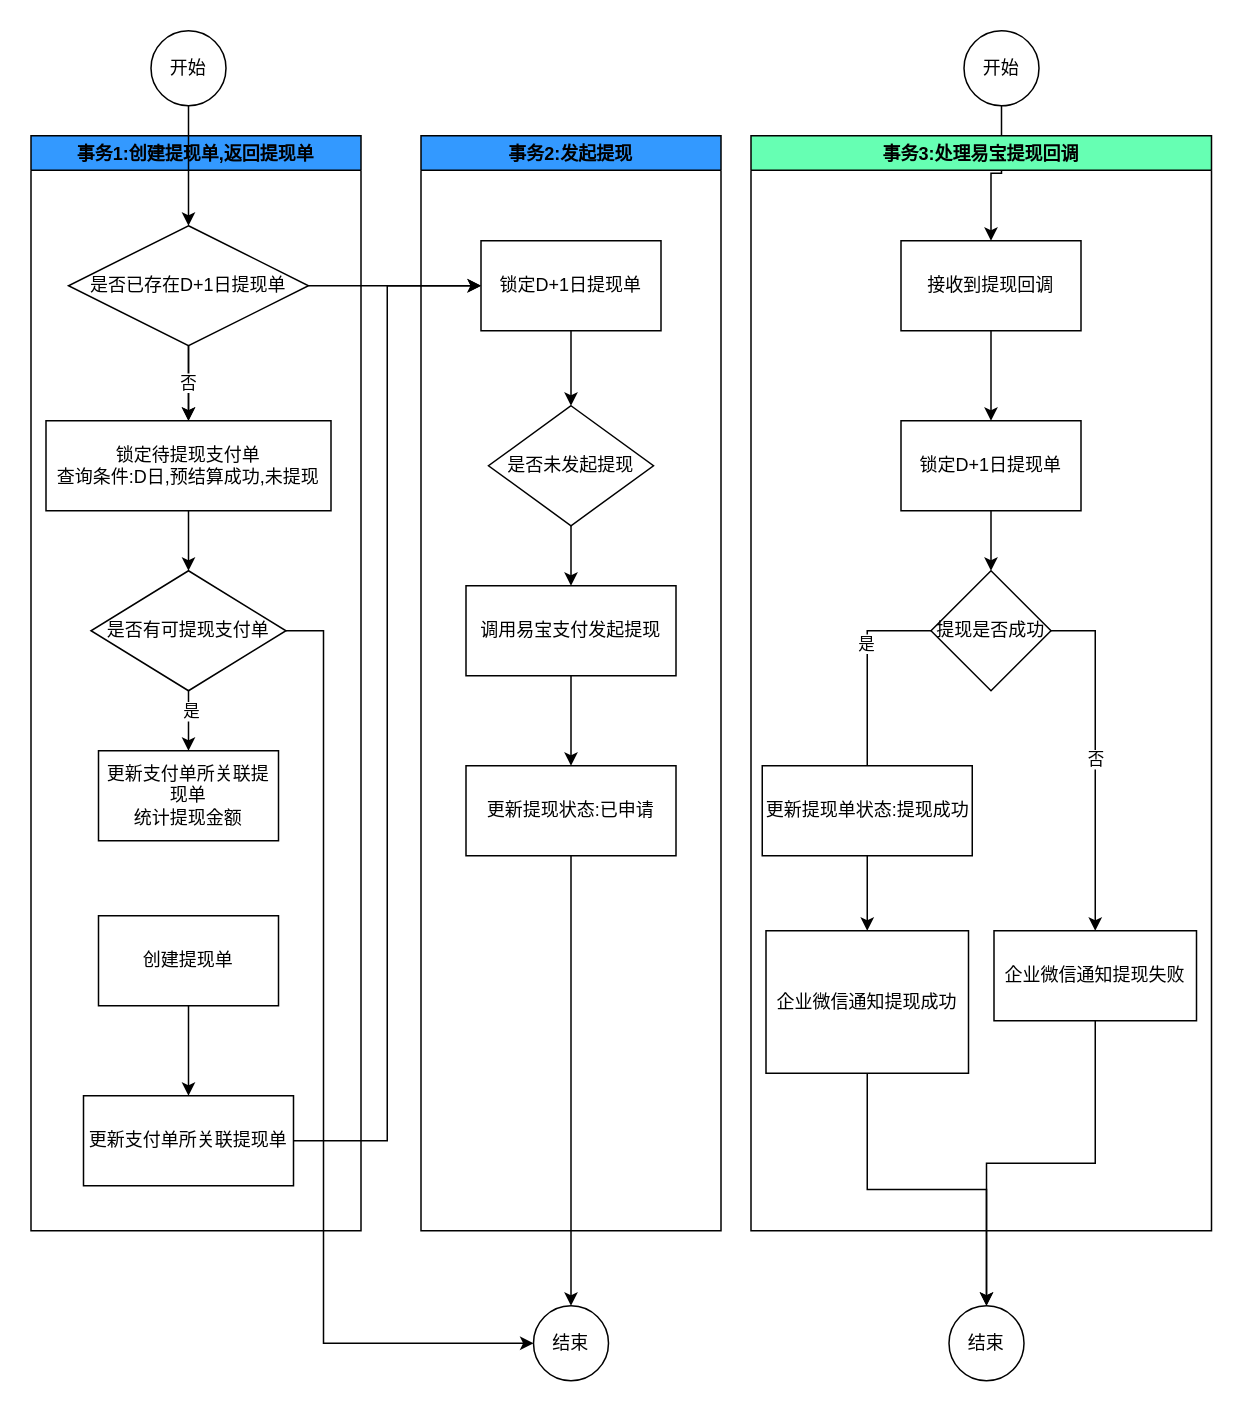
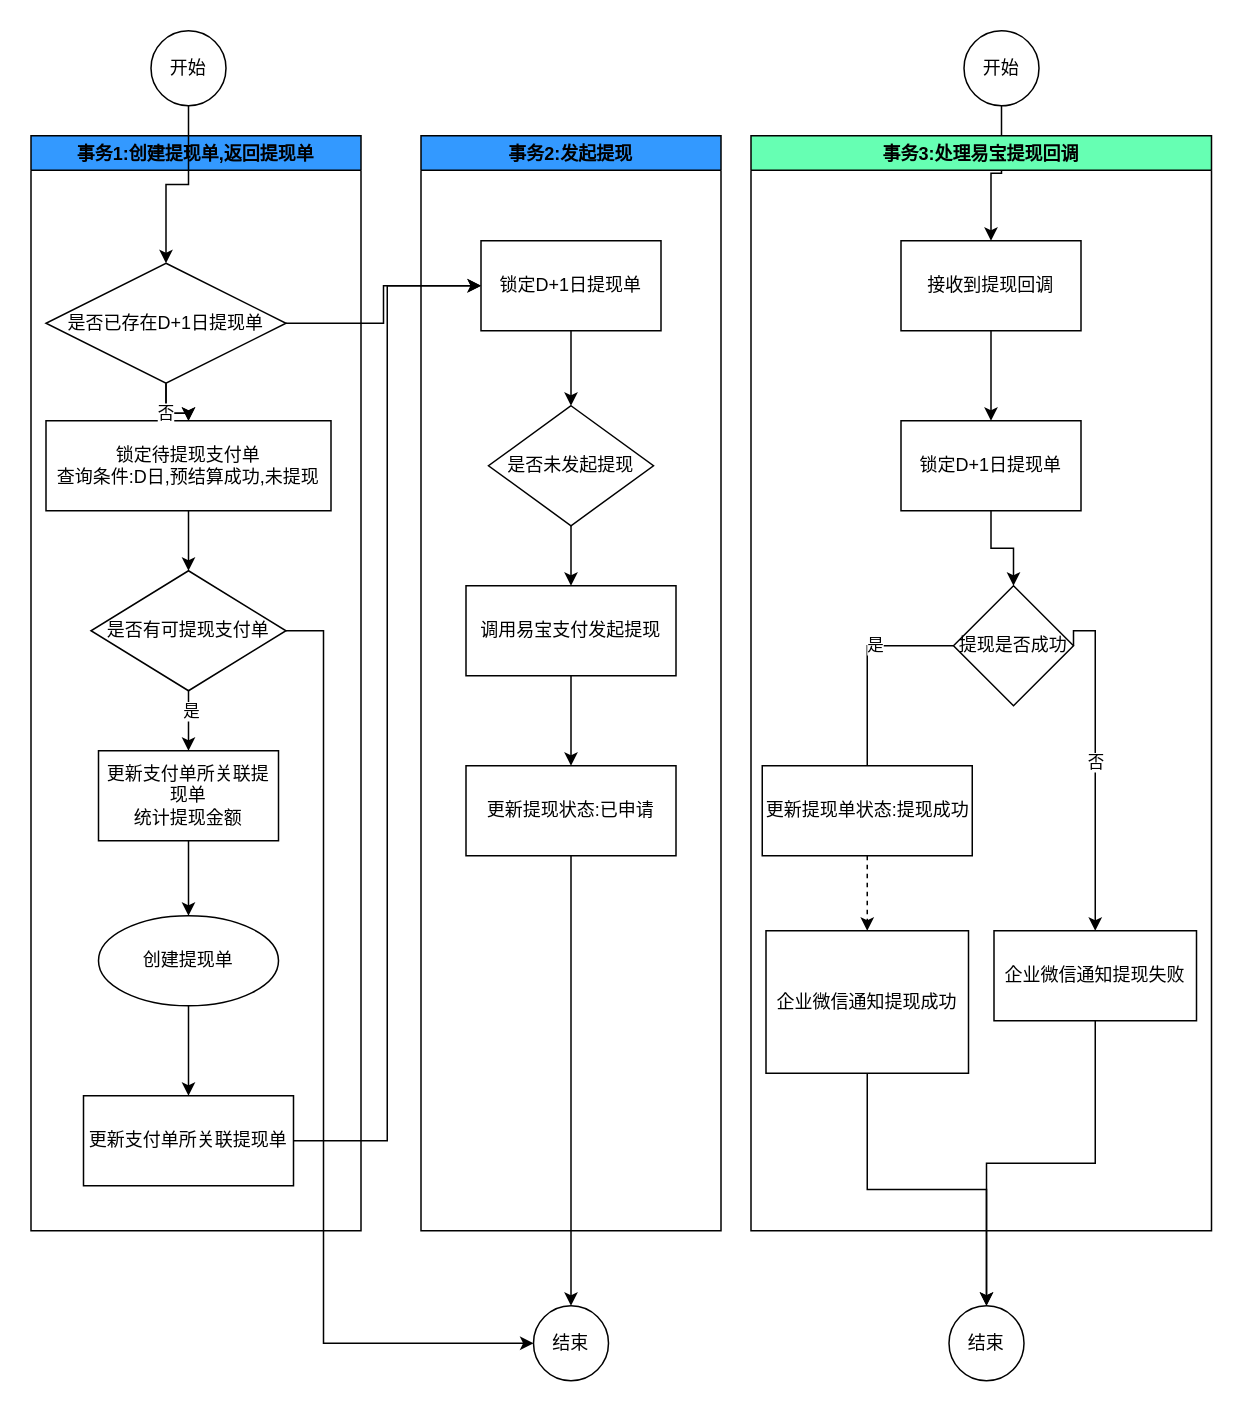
  <mxCell id="0" />
  <mxCell id="1" parent="0" />
  <mxCell id="2" style="edgeStyle=orthogonalEdgeStyle;rounded=0;orthogonalLoop=1;jettySize=auto;html=1;entryX=0;entryY=0.5;entryDx=0;entryDy=0;" edge="1" parent="1" source="18" target="28"><mxGeometry relative="1" as="geometry"><Array as="points"><mxPoint x="215" y="420" /><mxPoint x="215" y="895" /></Array></mxGeometry></mxCell>
  <mxCell id="3" style="edgeStyle=orthogonalEdgeStyle;rounded=0;orthogonalLoop=1;jettySize=auto;html=1;" edge="1" parent="1" source="22" target="5"><mxGeometry relative="1" as="geometry" /></mxCell>
  <mxCell id="4" style="edgeStyle=orthogonalEdgeStyle;rounded=0;orthogonalLoop=1;jettySize=auto;html=1;entryX=0.5;entryY=0;entryDx=0;entryDy=0;" edge="1" parent="1" source="5" target="7"><mxGeometry relative="1" as="geometry" /></mxCell>
  <mxCell id="5" value="锁定D+1日提现单" style="rounded=0;whiteSpace=wrap;html=1;" vertex="1" parent="1"><mxGeometry x="320" y="160" width="120" height="60" as="geometry" /></mxCell>
  <mxCell id="6" style="edgeStyle=orthogonalEdgeStyle;rounded=0;orthogonalLoop=1;jettySize=auto;html=1;exitX=0.5;exitY=1;exitDx=0;exitDy=0;" edge="1" parent="1" source="7" target="9"><mxGeometry relative="1" as="geometry" /></mxCell>
  <mxCell id="7" value="是否未发起提现" style="rhombus;whiteSpace=wrap;html=1;" vertex="1" parent="1"><mxGeometry x="325" y="270" width="110" height="80" as="geometry" /></mxCell>
  <mxCell id="8" style="edgeStyle=orthogonalEdgeStyle;rounded=0;orthogonalLoop=1;jettySize=auto;html=1;exitX=0.5;exitY=1;exitDx=0;exitDy=0;entryX=0.5;entryY=0;entryDx=0;entryDy=0;" edge="1" parent="1" source="9" target="11"><mxGeometry relative="1" as="geometry" /></mxCell>
  <mxCell id="9" value="调用易宝支付发起提现" style="rounded=0;whiteSpace=wrap;html=1;" vertex="1" parent="1"><mxGeometry x="310" y="390" width="140" height="60" as="geometry" /></mxCell>
  <mxCell id="10" style="edgeStyle=orthogonalEdgeStyle;rounded=0;orthogonalLoop=1;jettySize=auto;html=1;entryX=0.5;entryY=0;entryDx=0;entryDy=0;" edge="1" parent="1" source="11" target="28"><mxGeometry relative="1" as="geometry" /></mxCell>
  <mxCell id="11" value="更新提现状态:已申请" style="rounded=0;whiteSpace=wrap;html=1;" vertex="1" parent="1"><mxGeometry x="310" y="510" width="140" height="60" as="geometry" /></mxCell>
  <mxCell id="12" value="事务1:创建提现单,返回提现单" style="swimlane;fillColor=#3399FF;" vertex="1" parent="1"><mxGeometry x="20" y="90" width="220" height="730" as="geometry" /></mxCell>
  <mxCell id="13" value="开始" style="ellipse;whiteSpace=wrap;html=1;aspect=fixed;" vertex="1" parent="12"><mxGeometry x="80" y="-70" width="50" height="50" as="geometry" /></mxCell>
  <mxCell id="14" value="锁定待提现支付单&lt;br&gt;查询条件:D日,预结算成功,未提现" style="rounded=0;whiteSpace=wrap;html=1;" vertex="1" parent="12"><mxGeometry x="10" y="190" width="190" height="60" as="geometry" /></mxCell>
  <mxCell id="15" value="更新支付单所关联提现单&lt;br&gt;统计提现金额" style="rounded=0;whiteSpace=wrap;html=1;" vertex="1" parent="12"><mxGeometry x="45" y="410" width="120" height="60" as="geometry" /></mxCell>
  <mxCell id="16" style="edgeStyle=orthogonalEdgeStyle;rounded=0;orthogonalLoop=1;jettySize=auto;html=1;entryX=0.5;entryY=0;entryDx=0;entryDy=0;" edge="1" parent="12" source="18" target="15"><mxGeometry relative="1" as="geometry" /></mxCell>
  <mxCell id="17" value="是" style="edgeLabel;html=1;align=center;verticalAlign=middle;resizable=0;points=[];" vertex="1" connectable="0" parent="16"><mxGeometry x="-0.353" y="1" relative="1" as="geometry"><mxPoint as="offset" /></mxGeometry></mxCell>
  <mxCell id="18" value="是否有可提现支付单" style="rhombus;whiteSpace=wrap;html=1;" vertex="1" parent="12"><mxGeometry x="40" y="290" width="130" height="80" as="geometry" /></mxCell>
  <mxCell id="19" style="edgeStyle=orthogonalEdgeStyle;rounded=0;orthogonalLoop=1;jettySize=auto;html=1;exitX=0.5;exitY=1;exitDx=0;exitDy=0;" edge="1" parent="12" source="14" target="18"><mxGeometry relative="1" as="geometry" /></mxCell>
  <mxCell id="20" style="edgeStyle=orthogonalEdgeStyle;rounded=0;orthogonalLoop=1;jettySize=auto;html=1;exitX=0.5;exitY=1;exitDx=0;exitDy=0;" edge="1" parent="12" source="22" target="14"><mxGeometry relative="1" as="geometry" /></mxCell>
  <mxCell id="21" value="否" style="edgeStyle=orthogonalEdgeStyle;rounded=0;orthogonalLoop=1;jettySize=auto;html=1;" edge="1" parent="12" source="22" target="14"><mxGeometry relative="1" as="geometry" /></mxCell>
- <mxCell id="22" value="是否已存在D+1日提现单" style="rhombus;whiteSpace=wrap;html=1;" vertex="1" parent="12"><mxGeometry x="25" y="60" width="160" height="80" as="geometry" /></mxCell>
+ <mxCell id="22" value="是否已存在D+1日提现单" style="rhombus;whiteSpace=wrap;html=1;" vertex="1" parent="12"><mxGeometry x="10" y="85" width="160" height="80" as="geometry" /></mxCell>
  <mxCell id="23" style="edgeStyle=orthogonalEdgeStyle;rounded=0;orthogonalLoop=1;jettySize=auto;html=1;entryX=0.5;entryY=0;entryDx=0;entryDy=0;" edge="1" parent="12" source="13" target="22"><mxGeometry relative="1" as="geometry" /></mxCell>
- <mxCell id="24" value="创建提现单" style="rounded=0;whiteSpace=wrap;html=1;" vertex="1" parent="12"><mxGeometry x="45" y="520" width="120" height="60" as="geometry" /></mxCell>
+ <mxCell id="24" value="创建提现单" style="ellipse;whiteSpace=wrap;html=1;" vertex="1" parent="12"><mxGeometry x="45" y="520" width="120" height="60" as="geometry" /></mxCell>
+ <mxCell id="25" style="edgeStyle=orthogonalEdgeStyle;rounded=0;orthogonalLoop=1;jettySize=auto;html=1;exitX=0.5;exitY=1;exitDx=0;exitDy=0;" edge="1" parent="12" source="15" target="24"><mxGeometry relative="1" as="geometry" /></mxCell>
  <mxCell id="26" value="更新支付单所关联提现单" style="rounded=0;whiteSpace=wrap;html=1;" vertex="1" parent="12"><mxGeometry x="35" y="640" width="140" height="60" as="geometry" /></mxCell>
  <mxCell id="27" style="edgeStyle=orthogonalEdgeStyle;rounded=0;orthogonalLoop=1;jettySize=auto;html=1;entryX=0.5;entryY=0;entryDx=0;entryDy=0;" edge="1" parent="12" source="24" target="26"><mxGeometry relative="1" as="geometry" /></mxCell>
  <mxCell id="28" value="结束" style="ellipse;whiteSpace=wrap;html=1;aspect=fixed;" vertex="1" parent="1"><mxGeometry x="355" y="870" width="50" height="50" as="geometry" /></mxCell>
  <mxCell id="29" value="事务2:发起提现" style="swimlane;fillColor=#3399FF;" vertex="1" parent="1"><mxGeometry x="280" y="90" width="200" height="730" as="geometry" /></mxCell>
  <mxCell id="30" style="edgeStyle=orthogonalEdgeStyle;rounded=0;orthogonalLoop=1;jettySize=auto;html=1;entryX=0.5;entryY=0;entryDx=0;entryDy=0;" edge="1" parent="1" source="31" target="36"><mxGeometry relative="1" as="geometry" /></mxCell>
  <mxCell id="31" value="开始" style="ellipse;whiteSpace=wrap;html=1;aspect=fixed;" vertex="1" parent="1"><mxGeometry x="642" y="20" width="50" height="50" as="geometry" /></mxCell>
  <mxCell id="32" value="事务3:处理易宝提现回调" style="swimlane;fillColor=#66FFB3;" vertex="1" parent="1"><mxGeometry x="500" y="90" width="307" height="730" as="geometry" /></mxCell>
  <mxCell id="33" style="edgeStyle=orthogonalEdgeStyle;rounded=0;orthogonalLoop=1;jettySize=auto;html=1;exitX=0.5;exitY=1;exitDx=0;exitDy=0;entryX=0.5;entryY=0;entryDx=0;entryDy=0;" edge="1" parent="32" source="34" target="39"><mxGeometry relative="1" as="geometry" /></mxCell>
  <mxCell id="34" value="锁定D+1日提现单" style="rounded=0;whiteSpace=wrap;html=1;" vertex="1" parent="32"><mxGeometry x="100" y="190" width="120" height="60" as="geometry" /></mxCell>
  <mxCell id="35" style="edgeStyle=orthogonalEdgeStyle;rounded=0;orthogonalLoop=1;jettySize=auto;html=1;exitX=0.5;exitY=1;exitDx=0;exitDy=0;" edge="1" parent="32" source="36" target="34"><mxGeometry relative="1" as="geometry" /></mxCell>
  <mxCell id="36" value="接收到提现回调" style="rounded=0;whiteSpace=wrap;html=1;" vertex="1" parent="32"><mxGeometry x="100" y="70" width="120" height="60" as="geometry" /></mxCell>
  <mxCell id="37" style="edgeStyle=orthogonalEdgeStyle;rounded=0;orthogonalLoop=1;jettySize=auto;html=1;entryX=0.5;entryY=0;entryDx=0;entryDy=0;exitX=0;exitY=0.5;exitDx=0;exitDy=0;endArrow=none;" edge="1" parent="32" source="39" target="41"><mxGeometry relative="1" as="geometry" /></mxCell>
  <mxCell id="38" value="是" style="edgeLabel;html=1;align=center;verticalAlign=middle;resizable=0;points=[];" vertex="1" connectable="0" parent="37"><mxGeometry x="-0.23" y="-1" relative="1" as="geometry"><mxPoint as="offset" /></mxGeometry></mxCell>
- <mxCell id="39" value="提现是否成功" style="rhombus;whiteSpace=wrap;html=1;" vertex="1" parent="32"><mxGeometry x="120" y="290" width="80" height="80" as="geometry" /></mxCell>
- <mxCell id="40" style="edgeStyle=orthogonalEdgeStyle;rounded=0;orthogonalLoop=1;jettySize=auto;html=1;entryX=0.5;entryY=0;entryDx=0;entryDy=0;" edge="1" parent="32" source="41" target="42"><mxGeometry relative="1" as="geometry" /></mxCell>
+ <mxCell id="39" value="提现是否成功" style="rhombus;whiteSpace=wrap;html=1;" vertex="1" parent="32"><mxGeometry x="135" y="300" width="80" height="80" as="geometry" /></mxCell>
+ <mxCell id="40" style="edgeStyle=orthogonalEdgeStyle;rounded=0;orthogonalLoop=1;jettySize=auto;html=1;entryX=0.5;entryY=0;entryDx=0;entryDy=0;dashed=1;" edge="1" parent="32" source="41" target="42"><mxGeometry relative="1" as="geometry" /></mxCell>
  <mxCell id="41" value="更新提现单状态:提现成功" style="rounded=0;whiteSpace=wrap;html=1;" vertex="1" parent="32"><mxGeometry x="7.5" y="420" width="140" height="60" as="geometry" /></mxCell>
  <mxCell id="42" value="企业微信通知提现成功" style="rounded=0;whiteSpace=wrap;html=1;" vertex="1" parent="32"><mxGeometry x="10" y="530" width="135" height="95" as="geometry" /></mxCell>
  <mxCell id="43" style="edgeStyle=orthogonalEdgeStyle;rounded=0;orthogonalLoop=1;jettySize=auto;html=1;entryX=0.5;entryY=0;entryDx=0;entryDy=0;" edge="1" parent="1" source="44" target="46"><mxGeometry relative="1" as="geometry" /></mxCell>
  <mxCell id="44" value="企业微信通知提现失败" style="rounded=0;whiteSpace=wrap;html=1;" vertex="1" parent="1"><mxGeometry x="662" y="620" width="135" height="60" as="geometry" /></mxCell>
  <mxCell id="45" value="否" style="edgeStyle=orthogonalEdgeStyle;rounded=0;orthogonalLoop=1;jettySize=auto;html=1;exitX=1;exitY=0.5;exitDx=0;exitDy=0;entryX=0.5;entryY=0;entryDx=0;entryDy=0;" edge="1" parent="1" source="39" target="44"><mxGeometry relative="1" as="geometry"><Array as="points"><mxPoint x="730" y="420" /></Array></mxGeometry></mxCell>
  <mxCell id="46" value="结束" style="ellipse;whiteSpace=wrap;html=1;aspect=fixed;" vertex="1" parent="1"><mxGeometry x="632" y="870" width="50" height="50" as="geometry" /></mxCell>
  <mxCell id="47" style="edgeStyle=orthogonalEdgeStyle;rounded=0;orthogonalLoop=1;jettySize=auto;html=1;entryX=0.5;entryY=0;entryDx=0;entryDy=0;" edge="1" parent="1" source="42" target="46"><mxGeometry relative="1" as="geometry" /></mxCell>
  <mxCell id="48" style="edgeStyle=orthogonalEdgeStyle;rounded=0;orthogonalLoop=1;jettySize=auto;html=1;entryX=0;entryY=0.5;entryDx=0;entryDy=0;" edge="1" parent="1" source="26" target="5"><mxGeometry relative="1" as="geometry" /></mxCell>
